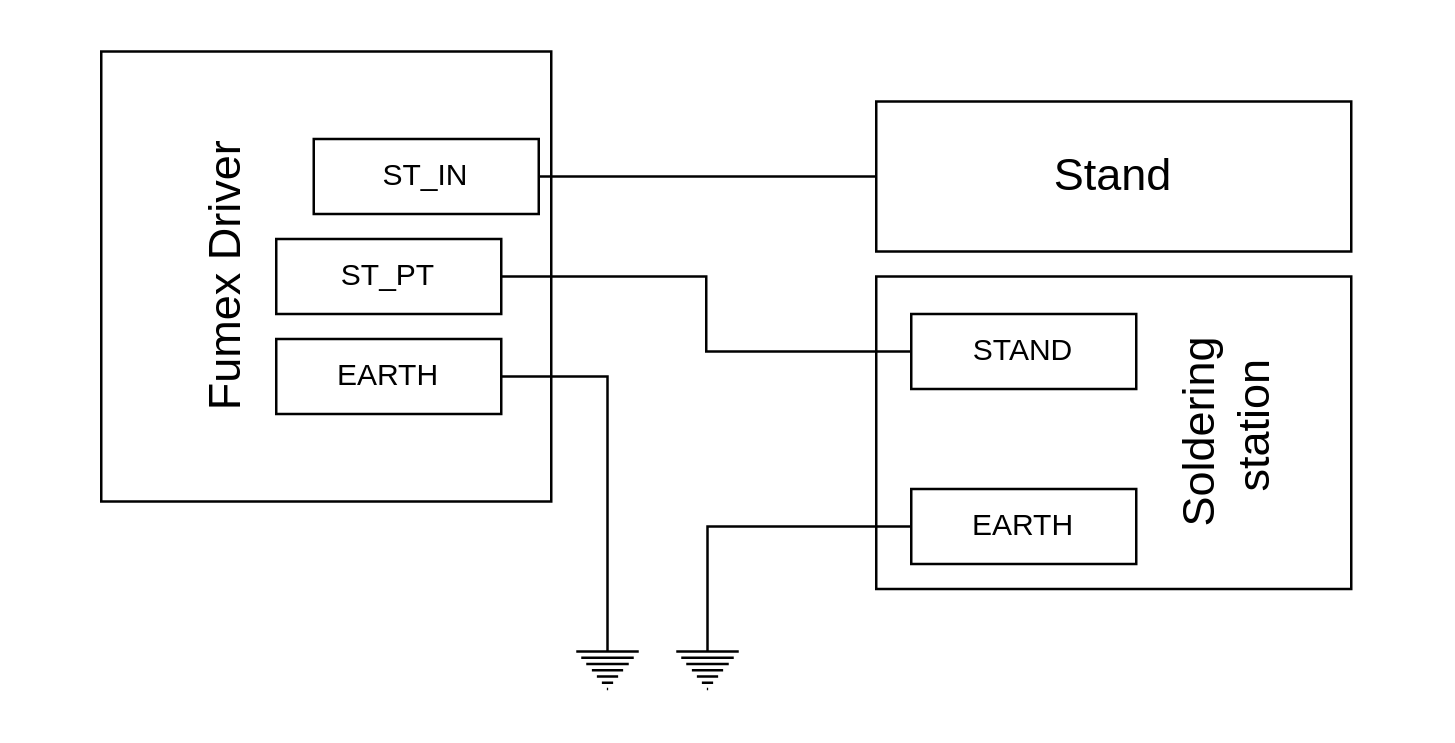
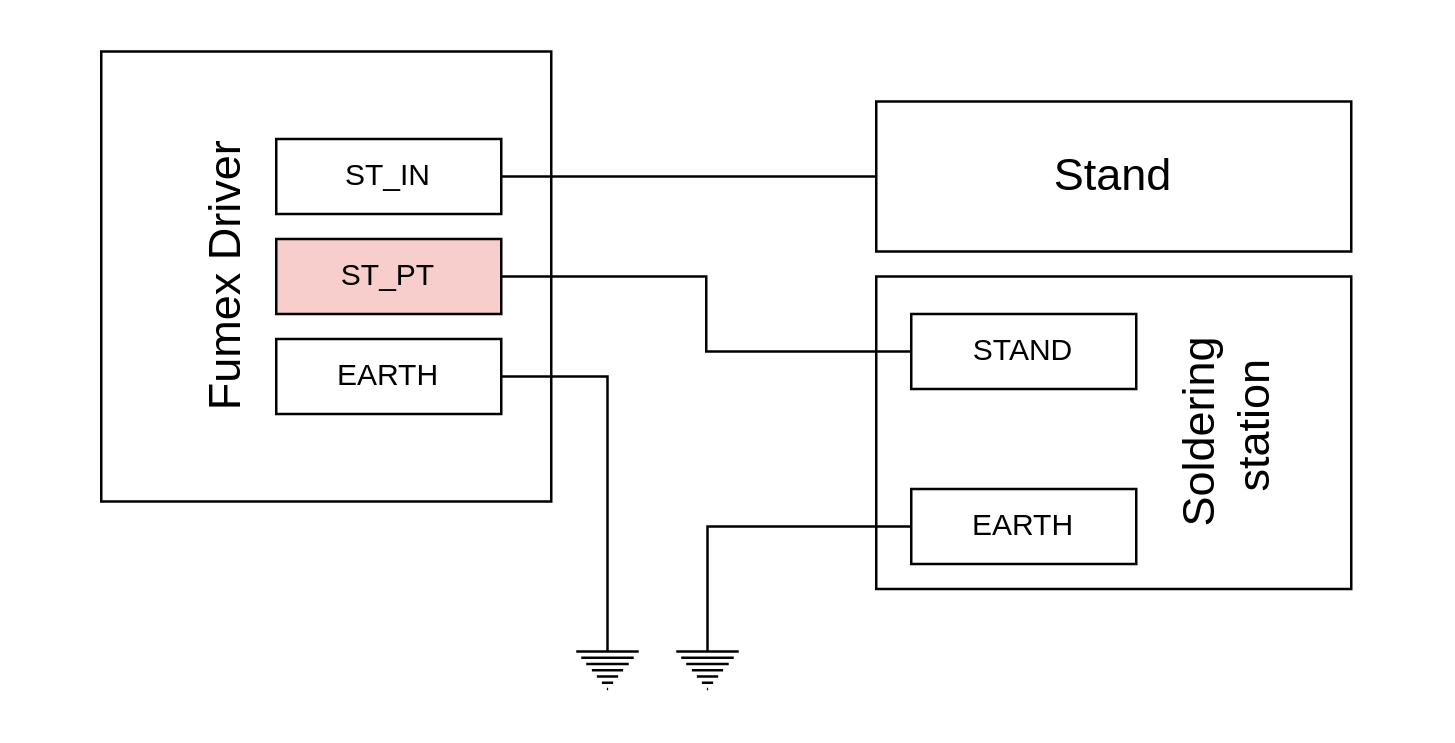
  <mxCell id="0" />
  <mxCell id="1" parent="0" />
  <mxCell id="2" value="" style="rounded=0;whiteSpace=wrap;html=1;" parent="1" vertex="1"><mxGeometry x="40" y="20" width="180" height="180" as="geometry" /></mxCell>
- <mxCell id="3" value="ST_IN" style="rounded=0;whiteSpace=wrap;html=1;" parent="1" vertex="1"><mxGeometry x="125" y="55" width="90" height="30" as="geometry" /></mxCell>
- <mxCell id="4" value="ST_PT" style="rounded=0;whiteSpace=wrap;html=1;" parent="1" vertex="1"><mxGeometry x="110" y="95" width="90" height="30" as="geometry" /></mxCell>
+ <mxCell id="3" value="ST_IN" style="rounded=0;whiteSpace=wrap;html=1;" parent="1" vertex="1"><mxGeometry x="110" y="55" width="90" height="30" as="geometry" /></mxCell>
+ <mxCell id="4" value="ST_PT" style="rounded=0;whiteSpace=wrap;html=1;fillColor=#f8cecc;" parent="1" vertex="1"><mxGeometry x="110" y="95" width="90" height="30" as="geometry" /></mxCell>
  <mxCell id="5" value="EARTH" style="rounded=0;whiteSpace=wrap;html=1;" parent="1" vertex="1"><mxGeometry x="110" y="135" width="90" height="30" as="geometry" /></mxCell>
  <mxCell id="6" value="&lt;font style=&quot;font-size: 18px;&quot;&gt;Fumex Driver&lt;/font&gt;" style="text;strokeColor=none;align=center;fillColor=none;html=1;verticalAlign=middle;whiteSpace=wrap;rounded=0;rotation=-90;" parent="1" vertex="1"><mxGeometry x="20" y="95" width="140" height="30" as="geometry" /></mxCell>
  <mxCell id="7" style="edgeStyle=orthogonalEdgeStyle;rounded=0;orthogonalLoop=1;jettySize=auto;html=1;exitX=0;exitY=0.5;exitDx=0;exitDy=0;entryX=1;entryY=0.5;entryDx=0;entryDy=0;endArrow=none;endFill=0;" parent="1" source="8" target="3" edge="1"><mxGeometry relative="1" as="geometry" /></mxCell>
  <mxCell id="8" value="&lt;font style=&quot;font-size: 18px;&quot;&gt;Stand&lt;/font&gt;" style="rounded=0;whiteSpace=wrap;html=1;" parent="1" vertex="1"><mxGeometry x="350" y="40" width="190" height="60" as="geometry" /></mxCell>
  <mxCell id="9" value="" style="rounded=0;whiteSpace=wrap;html=1;" parent="1" vertex="1"><mxGeometry x="350" y="110" width="190" height="125" as="geometry" /></mxCell>
  <mxCell id="10" style="edgeStyle=orthogonalEdgeStyle;rounded=0;orthogonalLoop=1;jettySize=auto;html=1;exitX=0;exitY=0.5;exitDx=0;exitDy=0;entryX=1;entryY=0.5;entryDx=0;entryDy=0;endArrow=none;endFill=0;" parent="1" source="11" target="4" edge="1"><mxGeometry relative="1" as="geometry" /></mxCell>
  <mxCell id="11" value="STAND" style="rounded=0;whiteSpace=wrap;html=1;" parent="1" vertex="1"><mxGeometry x="364" y="125" width="90" height="30" as="geometry" /></mxCell>
  <mxCell id="12" value="EARTH" style="rounded=0;whiteSpace=wrap;html=1;" parent="1" vertex="1"><mxGeometry x="364" y="195" width="90" height="30" as="geometry" /></mxCell>
  <mxCell id="13" style="edgeStyle=orthogonalEdgeStyle;rounded=0;orthogonalLoop=1;jettySize=auto;html=1;exitX=0.5;exitY=0;exitDx=0;exitDy=0;exitPerimeter=0;entryX=1;entryY=0.5;entryDx=0;entryDy=0;endArrow=none;endFill=0;" parent="1" source="14" target="5" edge="1"><mxGeometry relative="1" as="geometry" /></mxCell>
  <mxCell id="14" value="" style="pointerEvents=1;verticalLabelPosition=bottom;shadow=0;dashed=0;align=center;html=1;verticalAlign=top;shape=mxgraph.electrical.signal_sources.protective_earth;" parent="1" vertex="1"><mxGeometry x="230" y="255" width="25" height="20" as="geometry" /></mxCell>
  <mxCell id="15" value="" style="pointerEvents=1;verticalLabelPosition=bottom;shadow=0;dashed=0;align=center;html=1;verticalAlign=top;shape=mxgraph.electrical.signal_sources.protective_earth;" parent="1" vertex="1"><mxGeometry x="270" y="255" width="25" height="20" as="geometry" /></mxCell>
  <mxCell id="16" style="edgeStyle=orthogonalEdgeStyle;rounded=0;orthogonalLoop=1;jettySize=auto;html=1;exitX=0;exitY=0.5;exitDx=0;exitDy=0;entryX=0.5;entryY=0;entryDx=0;entryDy=0;entryPerimeter=0;endArrow=none;endFill=0;" parent="1" source="12" target="15" edge="1"><mxGeometry relative="1" as="geometry" /></mxCell>
  <mxCell id="17" value="&lt;font style=&quot;font-size: 18px;&quot;&gt;Soldering&lt;br&gt;&amp;nbsp;station&lt;/font&gt;" style="text;strokeColor=none;align=center;fillColor=none;html=1;verticalAlign=middle;whiteSpace=wrap;rounded=0;rotation=-90;" vertex="1" parent="1"><mxGeometry x="420" y="157.5" width="140" height="30" as="geometry" /></mxCell>
